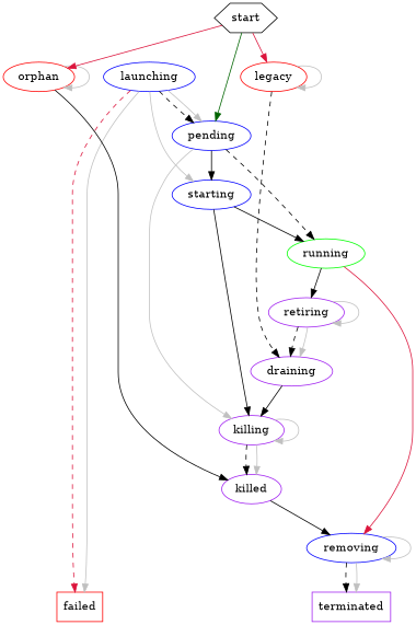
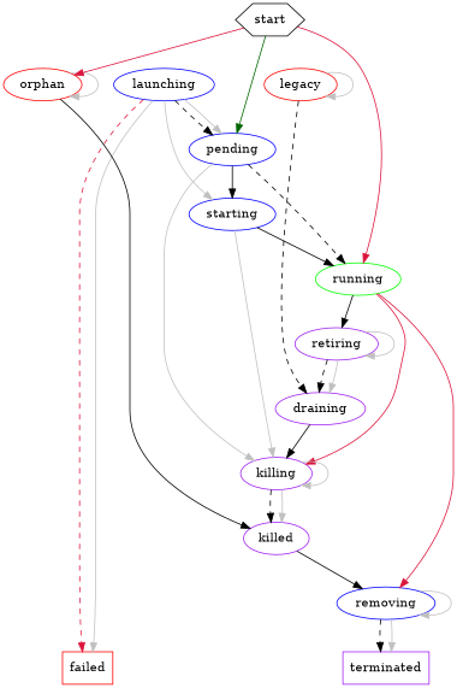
  digraph {
    node [color=purple shape=ellipse]
    edge [color=grey]
    launching [color=blue]
    legacy [color=red]
    orphan [color=red]
    terminated [shape=box]
    failed [color=red shape=box]
    pending [color=blue]
    starting [color=blue]
    draining
    killed
    start [shape=hexagon color=""]
    running [color=green]
    killing
    removing [color=blue]
    retiring
    subgraph sub_1 {
      rank=same
      launching
      legacy
      orphan
    }
    subgraph sub_2 {
      rank=same
      terminated
      failed
    }
    launching -> failed [color=crimson style=dashed]
    launching -> failed
    launching -> pending [style=dashed color=""]
    launching -> pending
    launching -> starting
    legacy -> legacy
    legacy -> draining [style=dashed color=""]
    orphan -> orphan
    orphan -> killed [style=solid color=""]
    pending -> starting [color=""]
    pending -> running [style=dashed color=""]
    pending -> killing
    starting -> running [color=""]
-   starting -> killing [color=black]
+   starting -> killing
    draining -> killing [color=""]
    killed -> removing [color=""]
-   start -> legacy [color=crimson]
+   start -> running [color=crimson]
    start -> orphan [color=crimson]
    start -> pending [color=darkgreen]
+   running -> killing [color=crimson]
    running -> removing [color=crimson]
    running -> retiring [color=""]
    killing -> killed [style=dashed color=""]
    killing -> killed
    killing -> killing
    removing -> terminated [style=dashed color=""]
    removing -> terminated
    removing -> removing
    retiring -> draining [style=dashed color=""]
    retiring -> draining
    retiring -> retiring
  }
